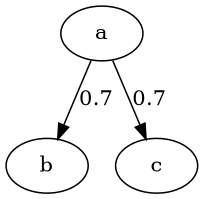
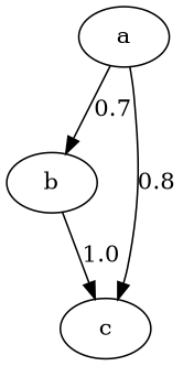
  digraph {
    a
    b
    c
    a -> b [label=0.7]
-   a -> c [label=0.7]
+   a -> c [label=0.8]
+   b -> c [label=1.0]
  }
